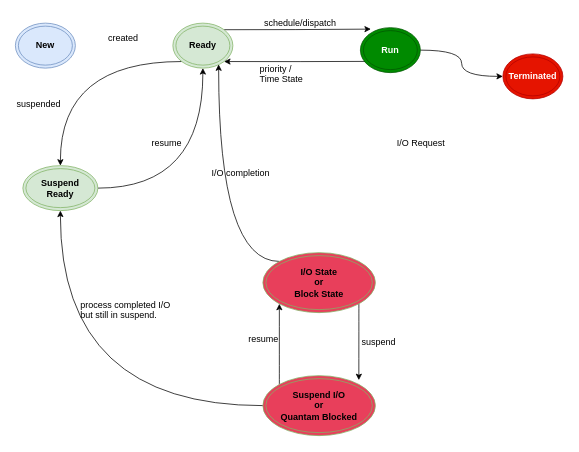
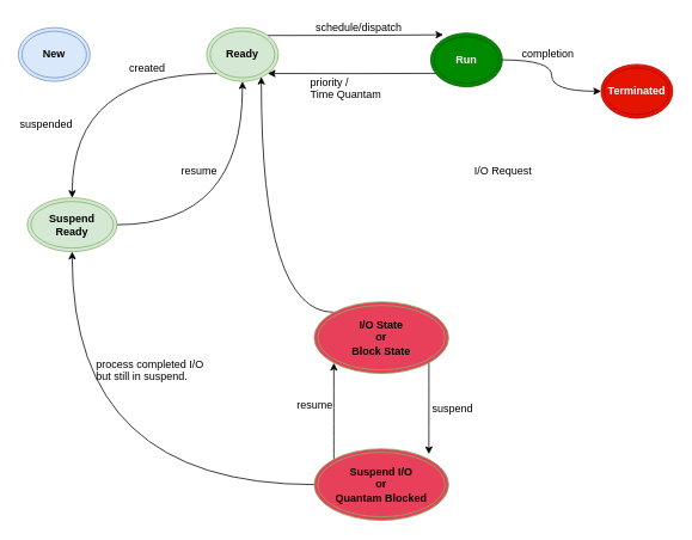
  <mxCell id="0" />
  <mxCell id="1" parent="0" />
  <mxCell id="2" value="&lt;b&gt;New&lt;/b&gt;" style="ellipse;shape=doubleEllipse;whiteSpace=wrap;html=1;fillColor=#dae8fc;strokeColor=#6c8ebf;" vertex="1" parent="1"><mxGeometry x="20" y="30" width="80" height="60" as="geometry" /></mxCell>
  <mxCell id="3" style="edgeStyle=orthogonalEdgeStyle;curved=1;orthogonalLoop=1;jettySize=auto;html=1;exitX=0;exitY=1;exitDx=0;exitDy=0;entryX=0.5;entryY=0;entryDx=0;entryDy=0;" edge="1" parent="1" source="5" target="11"><mxGeometry relative="1" as="geometry" /></mxCell>
  <mxCell id="4" style="edgeStyle=orthogonalEdgeStyle;curved=1;orthogonalLoop=1;jettySize=auto;html=1;exitX=1;exitY=0;exitDx=0;exitDy=0;entryX=0.175;entryY=0.033;entryDx=0;entryDy=0;entryPerimeter=0;" edge="1" parent="1" source="5" target="8"><mxGeometry relative="1" as="geometry" /></mxCell>
  <mxCell id="5" value="&lt;b&gt;Ready&lt;/b&gt;" style="ellipse;shape=doubleEllipse;whiteSpace=wrap;html=1;fillColor=#d5e8d4;strokeColor=#82b366;" vertex="1" parent="1"><mxGeometry x="230" y="30" width="80" height="60" as="geometry" /></mxCell>
  <mxCell id="6" style="edgeStyle=orthogonalEdgeStyle;curved=1;orthogonalLoop=1;jettySize=auto;html=1;entryX=1;entryY=1;entryDx=0;entryDy=0;" edge="1" parent="1" target="5"><mxGeometry relative="1" as="geometry"><mxPoint x="492" y="81" as="sourcePoint" /></mxGeometry></mxCell>
  <mxCell id="7" style="edgeStyle=orthogonalEdgeStyle;curved=1;orthogonalLoop=1;jettySize=auto;html=1;exitX=1;exitY=0.5;exitDx=0;exitDy=0;" edge="1" parent="1" source="8" target="9"><mxGeometry relative="1" as="geometry" /></mxCell>
  <mxCell id="8" value="&lt;b&gt;Run&lt;/b&gt;" style="ellipse;shape=doubleEllipse;whiteSpace=wrap;html=1;fillColor=#008a00;strokeColor=#005700;fontColor=#ffffff;" vertex="1" parent="1"><mxGeometry x="480" y="36" width="80" height="60" as="geometry" /></mxCell>
  <mxCell id="9" value="&lt;b&gt;Terminated&lt;/b&gt;" style="ellipse;shape=doubleEllipse;whiteSpace=wrap;html=1;fillColor=#e51400;strokeColor=#B20000;fontColor=#ffffff;" vertex="1" parent="1"><mxGeometry x="670" y="71" width="80" height="60" as="geometry" /></mxCell>
  <mxCell id="10" style="edgeStyle=orthogonalEdgeStyle;curved=1;orthogonalLoop=1;jettySize=auto;html=1;exitX=1;exitY=0.5;exitDx=0;exitDy=0;" edge="1" parent="1" source="11" target="5"><mxGeometry relative="1" as="geometry" /></mxCell>
  <mxCell id="11" value="&lt;b&gt;Suspend&lt;br&gt;Ready&lt;br&gt;&lt;/b&gt;" style="ellipse;shape=doubleEllipse;whiteSpace=wrap;html=1;fillColor=#d5e8d4;strokeColor=#82b366;" vertex="1" parent="1"><mxGeometry x="30" y="220" width="100" height="60" as="geometry" /></mxCell>
  <mxCell id="12" style="edgeStyle=orthogonalEdgeStyle;curved=1;orthogonalLoop=1;jettySize=auto;html=1;exitX=0;exitY=0;exitDx=0;exitDy=0;entryX=0.763;entryY=0.917;entryDx=0;entryDy=0;entryPerimeter=0;" edge="1" parent="1" source="14" target="5"><mxGeometry relative="1" as="geometry" /></mxCell>
  <mxCell id="13" style="edgeStyle=orthogonalEdgeStyle;curved=1;orthogonalLoop=1;jettySize=auto;html=1;exitX=1;exitY=1;exitDx=0;exitDy=0;entryX=0.853;entryY=0.075;entryDx=0;entryDy=0;entryPerimeter=0;" edge="1" parent="1" source="14" target="17"><mxGeometry relative="1" as="geometry" /></mxCell>
  <mxCell id="14" value="&lt;b&gt;I/O State&lt;br&gt;or&lt;br&gt;Block State&lt;br&gt;&lt;/b&gt;" style="ellipse;shape=doubleEllipse;whiteSpace=wrap;html=1;fillColor=#E83F5B;strokeColor=#82b366;" vertex="1" parent="1"><mxGeometry x="350" y="336" width="150" height="80" as="geometry" /></mxCell>
  <mxCell id="15" style="edgeStyle=orthogonalEdgeStyle;curved=1;orthogonalLoop=1;jettySize=auto;html=1;exitX=0;exitY=0;exitDx=0;exitDy=0;entryX=0;entryY=1;entryDx=0;entryDy=0;" edge="1" parent="1" source="17" target="14"><mxGeometry relative="1" as="geometry" /></mxCell>
  <mxCell id="16" style="edgeStyle=orthogonalEdgeStyle;curved=1;orthogonalLoop=1;jettySize=auto;html=1;exitX=0;exitY=0.5;exitDx=0;exitDy=0;entryX=0.5;entryY=1;entryDx=0;entryDy=0;" edge="1" parent="1" source="17" target="11"><mxGeometry relative="1" as="geometry" /></mxCell>
  <mxCell id="17" value="&lt;b&gt;Suspend I/O&lt;br&gt;or&lt;br&gt;Quantam Blocked&lt;br&gt;&lt;/b&gt;" style="ellipse;shape=doubleEllipse;whiteSpace=wrap;html=1;fillColor=#E83F5B;strokeColor=#82b366;" vertex="1" parent="1"><mxGeometry x="350" y="500" width="150" height="80" as="geometry" /></mxCell>
- <mxCell id="18" value="created" style="text;html=1;resizable=0;points=[];autosize=1;align=left;verticalAlign=top;spacingTop=-4;" vertex="1" parent="1"><mxGeometry x="142" y="40" width="60" height="20" as="geometry" /></mxCell>
+ <mxCell id="18" value="created" style="text;html=1;resizable=0;points=[];autosize=1;align=left;verticalAlign=top;spacingTop=-4;" vertex="1" parent="1"><mxGeometry x="142" y="65" width="60" height="20" as="geometry" /></mxCell>
  <mxCell id="19" value="suspended" style="text;html=1;resizable=0;points=[];autosize=1;align=left;verticalAlign=top;spacingTop=-4;" vertex="1" parent="1"><mxGeometry x="20" y="128" width="70" height="20" as="geometry" /></mxCell>
  <mxCell id="20" value="resume" style="text;html=1;resizable=0;points=[];autosize=1;align=left;verticalAlign=top;spacingTop=-4;" vertex="1" parent="1"><mxGeometry x="200" y="180" width="60" height="20" as="geometry" /></mxCell>
  <mxCell id="21" value="schedule/dispatch" style="text;html=1;resizable=0;points=[];autosize=1;align=left;verticalAlign=top;spacingTop=-4;" vertex="1" parent="1"><mxGeometry x="350" y="20" width="110" height="20" as="geometry" /></mxCell>
- <mxCell id="22" value="priority /&lt;br&gt;Time State" style="text;html=1;resizable=0;points=[];autosize=1;align=left;verticalAlign=top;spacingTop=-4;" vertex="1" parent="1"><mxGeometry x="344" y="81" width="90" height="30" as="geometry" /></mxCell>
- <mxCell id="24" value="I/O completion" style="text;html=1;resizable=0;points=[];autosize=1;align=left;verticalAlign=top;spacingTop=-4;" vertex="1" parent="1"><mxGeometry x="280" y="220" width="90" height="20" as="geometry" /></mxCell>
+ <mxCell id="22" value="priority /&lt;br&gt;Time Quantam" style="text;html=1;resizable=0;points=[];autosize=1;align=left;verticalAlign=top;spacingTop=-4;" vertex="1" parent="1"><mxGeometry x="344" y="81" width="90" height="30" as="geometry" /></mxCell>
+ <mxCell id="23" value="completion" style="text;html=1;resizable=0;points=[];autosize=1;align=left;verticalAlign=top;spacingTop=-4;" vertex="1" parent="1"><mxGeometry x="580" y="50" width="70" height="20" as="geometry" /></mxCell>
  <mxCell id="25" value="I/O Request" style="text;html=1;resizable=0;points=[];autosize=1;align=left;verticalAlign=top;spacingTop=-4;" vertex="1" parent="1"><mxGeometry x="527" y="180" width="80" height="20" as="geometry" /></mxCell>
  <mxCell id="26" value="suspend" style="text;html=1;resizable=0;points=[];autosize=1;align=left;verticalAlign=top;spacingTop=-4;" vertex="1" parent="1"><mxGeometry x="480" y="446" width="60" height="20" as="geometry" /></mxCell>
  <mxCell id="27" value="resume" style="text;html=1;resizable=0;points=[];autosize=1;align=left;verticalAlign=top;spacingTop=-4;" vertex="1" parent="1"><mxGeometry x="329" y="442" width="60" height="20" as="geometry" /></mxCell>
  <mxCell id="28" value="process completed I/O&lt;br&gt;but still in suspend." style="text;html=1;resizable=0;points=[];autosize=1;align=left;verticalAlign=top;spacingTop=-4;" vertex="1" parent="1"><mxGeometry x="105" y="396" width="140" height="30" as="geometry" /></mxCell>
